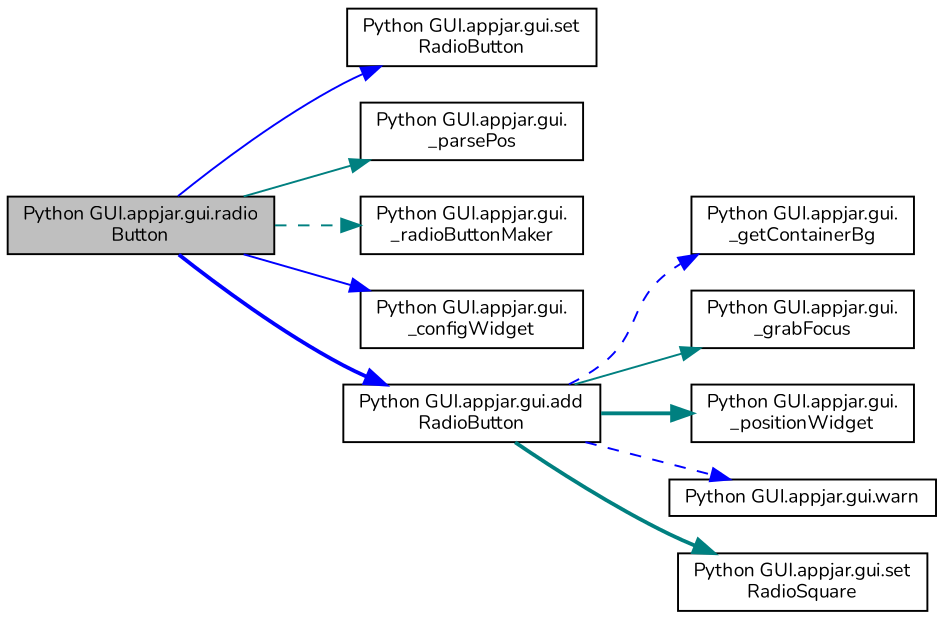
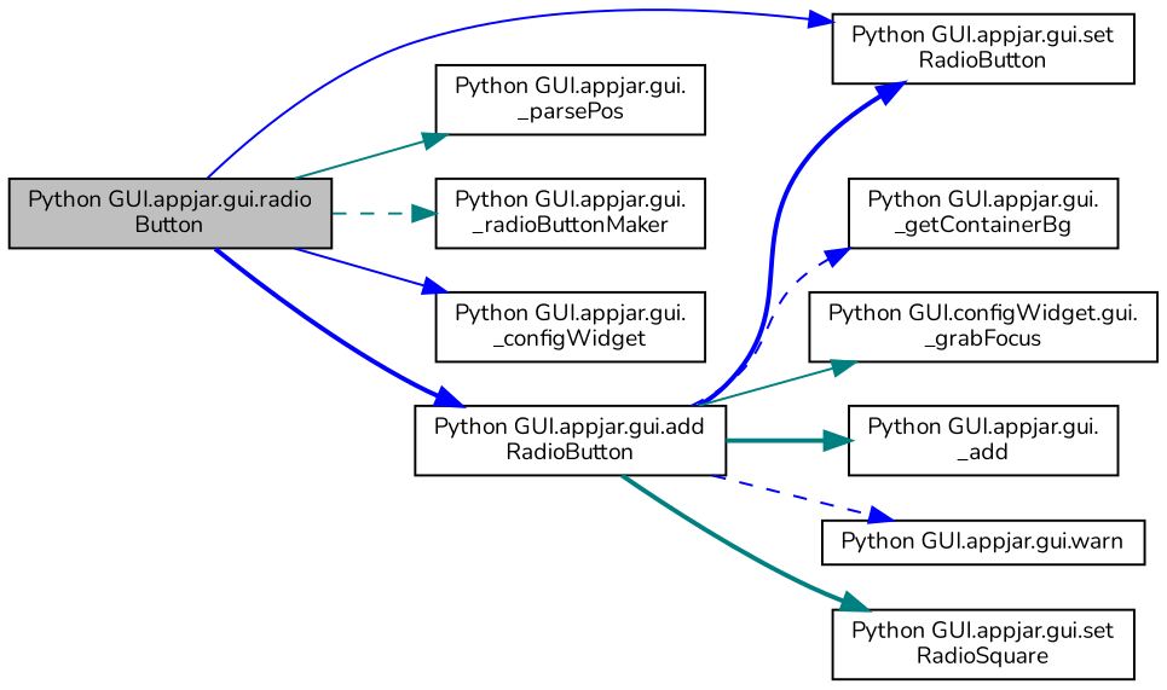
  digraph {
    fontname=Nunito
    rankdir=LR
    node [color=black fillcolor=white fontname=Nunito fontsize=10 shape=record style=filled]
    edge [color=blue fontname=Nunito fontsize=10 labelfontname=Helvetica labelfontsize=10 style=solid]
    n1 [fillcolor=grey75 fontcolor=black height=0.2 label="Python GUI.appjar.gui.radio\lButton" width=0.4]
    n2 [height=0.2 label="Python GUI.appjar.gui.set\lRadioButton" width=0.4]
    n3 [height=0.2 label="Python GUI.appjar.gui.\l_parsePos" width=0.4]
    n4 [height=0.2 label="Python GUI.appjar.gui.\l_radioButtonMaker" width=0.4]
    n5 [height=0.2 label="Python GUI.appjar.gui.\l_configWidget" width=0.4]
    n6 [height=0.2 label="Python GUI.appjar.gui.add\lRadioButton" width=0.4]
    n7 [height=0.2 label="Python GUI.appjar.gui.\l_getContainerBg" width=0.4]
-   n8 [height=0.2 label="Python GUI.appjar.gui.\l_grabFocus" width=0.4]
-   n9 [height=0.2 label="Python GUI.appjar.gui.\l_positionWidget" width=0.4]
+   n8 [height=0.2 label="Python GUI.configWidget.gui.\l_grabFocus" width=0.4]
+   n9 [height=0.2 label="Python GUI.appjar.gui.\l_add" width=0.4]
    n10 [height=0.2 label="Python GUI.appjar.gui.warn" width=0.4]
    n11 [height=0.2 label="Python GUI.appjar.gui.set\lRadioSquare" width=0.4]
    n1 -> n2
    n1 -> n3 [color=teal]
    n1 -> n4 [color=teal style=dashed]
    n1 -> n5
    n1 -> n6 [style=bold]
+   n6 -> n2 [style=bold]
    n6 -> n7 [style=dashed]
    n6 -> n8 [color=teal]
    n6 -> n9 [color=teal style=bold]
    n6 -> n10 [style=dashed]
    n6 -> n11 [color=teal style=bold]
  }
